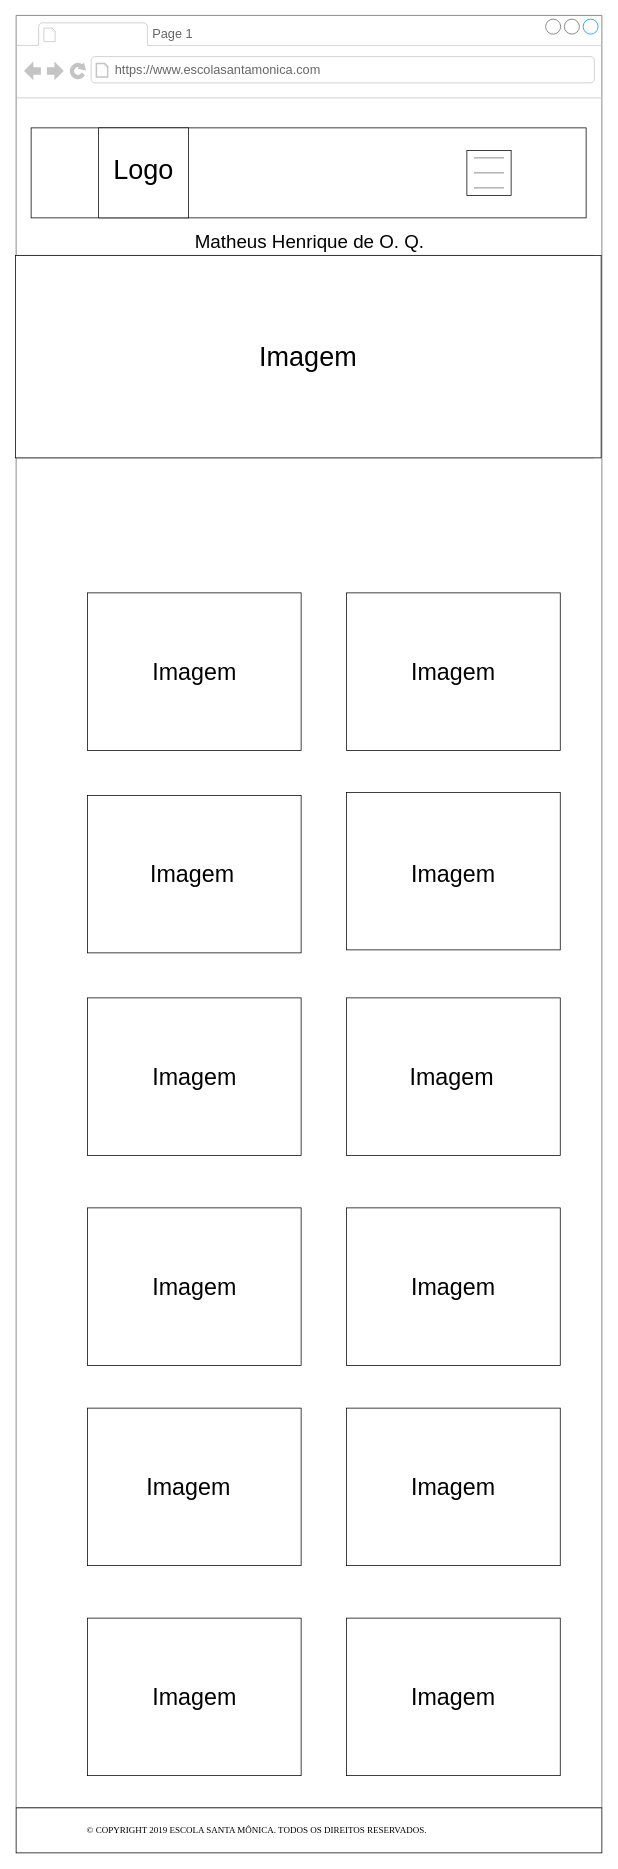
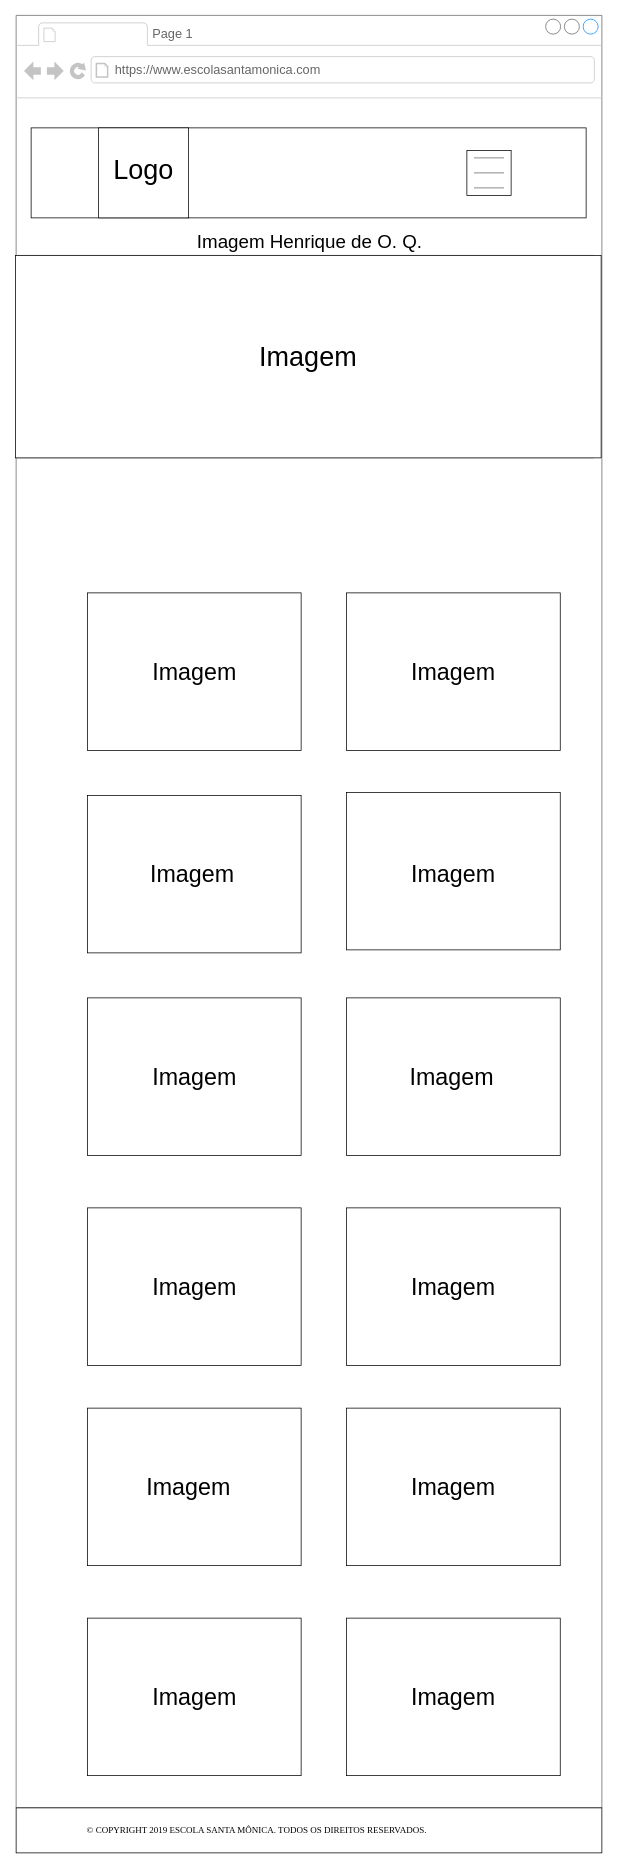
  <mxCell id="0" />
  <mxCell id="1" parent="0" />
  <mxCell id="2" value="" style="strokeWidth=1;shadow=0;dashed=0;align=center;html=1;shape=mxgraph.mockup.containers.browserWindow;rSize=0;strokeColor=#666666;mainText=,;recursiveResize=0;rounded=0;labelBackgroundColor=none;fontFamily=Verdana;fontSize=12;fontStyle=0" parent="1" vertex="1"><mxGeometry x="21" y="20" width="781" height="2390" as="geometry" /></mxCell>
  <mxCell id="3" value="Page 1" style="strokeWidth=1;shadow=0;dashed=0;align=center;html=1;shape=mxgraph.mockup.containers.anchor;fontSize=17;fontColor=#666666;align=left;" parent="2" vertex="1"><mxGeometry x="180" y="12" width="110" height="26" as="geometry" /></mxCell>
  <mxCell id="4" value="https://www.escolasantamonica.com" style="strokeWidth=1;shadow=0;dashed=0;align=center;html=1;shape=mxgraph.mockup.containers.anchor;rSize=0;fontSize=17;fontColor=#666666;align=left;" parent="2" vertex="1"><mxGeometry x="130" y="60" width="250" height="26" as="geometry" /></mxCell>
  <mxCell id="5" value="" style="verticalLabelPosition=bottom;shadow=0;dashed=0;align=center;html=1;verticalAlign=top;strokeWidth=1;shape=mxgraph.mockup.markup.line;strokeColor=#999999;rounded=0;labelBackgroundColor=none;fillColor=#ffffff;fontFamily=Verdana;fontSize=12;fontColor=#000000;" parent="2" vertex="1"><mxGeometry y="310" width="770" height="20" as="geometry" /></mxCell>
  <mxCell id="6" value="" style="verticalLabelPosition=bottom;shadow=0;dashed=0;align=center;html=1;verticalAlign=top;strokeWidth=1;shape=mxgraph.mockup.markup.line;strokeColor=#999999;rounded=0;labelBackgroundColor=none;fillColor=#ffffff;fontFamily=Verdana;fontSize=12;fontColor=#000000;" parent="2" vertex="1"><mxGeometry y="580" width="770" height="20" as="geometry" /></mxCell>
  <mxCell id="7" value="" style="rounded=0;whiteSpace=wrap;html=1;" parent="2" vertex="1"><mxGeometry x="20" y="150" width="740" height="120" as="geometry" /></mxCell>
  <mxCell id="8" value="&lt;font style=&quot;font-size: 36px&quot;&gt;Imagem&lt;/font&gt;" style="rounded=0;whiteSpace=wrap;html=1;" parent="2" vertex="1"><mxGeometry x="-1" y="320" width="781" height="270" as="geometry" /></mxCell>
  <mxCell id="9" value="" style="rounded=0;whiteSpace=wrap;html=1;" parent="2" vertex="1"><mxGeometry x="95" y="770" width="285" height="210" as="geometry" /></mxCell>
  <mxCell id="10" value="" style="rounded=0;whiteSpace=wrap;html=1;" parent="2" vertex="1"><mxGeometry x="601" y="180" width="59" height="60" as="geometry" /></mxCell>
  <mxCell id="11" value="" style="endArrow=none;html=1;fillColor=#f5f5f5;strokeColor=#666666;" parent="2" edge="1"><mxGeometry width="50" height="50" relative="1" as="geometry"><mxPoint x="610.5" y="190" as="sourcePoint" /><mxPoint x="650.5" y="190" as="targetPoint" /></mxGeometry></mxCell>
  <mxCell id="12" value="" style="endArrow=none;html=1;fillColor=#f5f5f5;strokeColor=#666666;" parent="2" edge="1"><mxGeometry width="50" height="50" relative="1" as="geometry"><mxPoint x="610.5" y="210" as="sourcePoint" /><mxPoint x="650.5" y="210" as="targetPoint" /></mxGeometry></mxCell>
  <mxCell id="13" value="" style="rounded=0;whiteSpace=wrap;html=1;" parent="2" vertex="1"><mxGeometry x="440.5" y="1036" width="285" height="210" as="geometry" /></mxCell>
  <mxCell id="14" value="" style="rounded=0;whiteSpace=wrap;html=1;" parent="2" vertex="1"><mxGeometry x="95" y="1310" width="285" height="210" as="geometry" /></mxCell>
  <mxCell id="15" value="" style="rounded=0;whiteSpace=wrap;html=1;" parent="2" vertex="1"><mxGeometry x="110" y="150" width="120" height="120" as="geometry" /></mxCell>
  <mxCell id="16" value="&lt;font style=&quot;font-size: 36px&quot;&gt;Logo&lt;/font&gt;" style="text;html=1;strokeColor=none;fillColor=none;align=center;verticalAlign=middle;whiteSpace=wrap;rounded=0;" parent="2" vertex="1"><mxGeometry x="147" y="190.5" width="46" height="29" as="geometry" /></mxCell>
  <mxCell id="17" value="" style="endArrow=none;html=1;fillColor=#f5f5f5;strokeColor=#666666;" parent="2" edge="1"><mxGeometry width="50" height="50" relative="1" as="geometry"><mxPoint x="610.5" y="230" as="sourcePoint" /><mxPoint x="650.5" y="230" as="targetPoint" /></mxGeometry></mxCell>
  <mxCell id="18" value="" style="rounded=0;whiteSpace=wrap;html=1;" parent="2" vertex="1"><mxGeometry x="440.5" y="770" width="285" height="210" as="geometry" /></mxCell>
  <mxCell id="19" value="" style="rounded=0;whiteSpace=wrap;html=1;" parent="2" vertex="1"><mxGeometry x="95" y="1040" width="285" height="210" as="geometry" /></mxCell>
  <mxCell id="20" value="" style="rounded=0;whiteSpace=wrap;html=1;" parent="2" vertex="1"><mxGeometry x="440.5" y="1310" width="285" height="210" as="geometry" /></mxCell>
  <mxCell id="21" value="" style="rounded=0;whiteSpace=wrap;html=1;" parent="2" vertex="1"><mxGeometry x="95" y="1590" width="285" height="210" as="geometry" /></mxCell>
  <mxCell id="22" value="" style="rounded=0;whiteSpace=wrap;html=1;" parent="2" vertex="1"><mxGeometry x="440.5" y="1590" width="285" height="210" as="geometry" /></mxCell>
  <mxCell id="23" value="" style="rounded=0;whiteSpace=wrap;html=1;" parent="2" vertex="1"><mxGeometry x="95" y="1857" width="285" height="210" as="geometry" /></mxCell>
  <mxCell id="24" value="" style="rounded=0;whiteSpace=wrap;html=1;" parent="2" vertex="1"><mxGeometry x="440.5" y="1857" width="285" height="210" as="geometry" /></mxCell>
  <mxCell id="25" value="" style="rounded=0;whiteSpace=wrap;html=1;" parent="2" vertex="1"><mxGeometry x="95" y="2137" width="285" height="210" as="geometry" /></mxCell>
  <mxCell id="26" value="" style="rounded=0;whiteSpace=wrap;html=1;" parent="2" vertex="1"><mxGeometry x="440.5" y="2137" width="285" height="210" as="geometry" /></mxCell>
  <mxCell id="27" value="&lt;font style=&quot;font-size: 31px&quot;&gt;Imagem&lt;/font&gt;" style="text;html=1;strokeColor=none;fillColor=none;align=center;verticalAlign=middle;whiteSpace=wrap;rounded=0;" parent="2" vertex="1"><mxGeometry x="218" y="865" width="40" height="20" as="geometry" /></mxCell>
  <mxCell id="28" value="&lt;font style=&quot;font-size: 31px&quot;&gt;Imagem&lt;/font&gt;" style="text;html=1;strokeColor=none;fillColor=none;align=center;verticalAlign=middle;whiteSpace=wrap;rounded=0;" parent="2" vertex="1"><mxGeometry x="563" y="865" width="40" height="20" as="geometry" /></mxCell>
  <mxCell id="29" value="&lt;font style=&quot;font-size: 31px&quot;&gt;Imagem&lt;/font&gt;" style="text;html=1;strokeColor=none;fillColor=none;align=center;verticalAlign=middle;whiteSpace=wrap;rounded=0;" parent="2" vertex="1"><mxGeometry x="215" y="1135" width="40" height="20" as="geometry" /></mxCell>
  <mxCell id="30" value="&lt;font style=&quot;font-size: 31px&quot;&gt;Imagem&lt;/font&gt;" style="text;html=1;strokeColor=none;fillColor=none;align=center;verticalAlign=middle;whiteSpace=wrap;rounded=0;" parent="2" vertex="1"><mxGeometry x="563" y="1135" width="40" height="20" as="geometry" /></mxCell>
  <mxCell id="31" value="&lt;font style=&quot;font-size: 31px&quot;&gt;Imagem&lt;/font&gt;" style="text;html=1;strokeColor=none;fillColor=none;align=center;verticalAlign=middle;whiteSpace=wrap;rounded=0;" parent="2" vertex="1"><mxGeometry x="218" y="1405" width="40" height="20" as="geometry" /></mxCell>
  <mxCell id="32" value="&lt;font style=&quot;font-size: 31px&quot;&gt;Imagem&lt;/font&gt;" style="text;html=1;strokeColor=none;fillColor=none;align=center;verticalAlign=middle;whiteSpace=wrap;rounded=0;" parent="2" vertex="1"><mxGeometry x="561" y="1405" width="40" height="20" as="geometry" /></mxCell>
  <mxCell id="33" value="&lt;font style=&quot;font-size: 31px&quot;&gt;Imagem&lt;/font&gt;" style="text;html=1;strokeColor=none;fillColor=none;align=center;verticalAlign=middle;whiteSpace=wrap;rounded=0;" parent="2" vertex="1"><mxGeometry x="218" y="1685" width="40" height="20" as="geometry" /></mxCell>
  <mxCell id="34" value="&lt;font style=&quot;font-size: 31px&quot;&gt;Imagem&lt;/font&gt;" style="text;html=1;strokeColor=none;fillColor=none;align=center;verticalAlign=middle;whiteSpace=wrap;rounded=0;" parent="2" vertex="1"><mxGeometry x="563" y="1685" width="40" height="20" as="geometry" /></mxCell>
  <mxCell id="35" value="&lt;font style=&quot;font-size: 31px&quot;&gt;Imagem&lt;/font&gt;" style="text;html=1;strokeColor=none;fillColor=none;align=center;verticalAlign=middle;whiteSpace=wrap;rounded=0;" parent="2" vertex="1"><mxGeometry x="210" y="1952" width="40" height="20" as="geometry" /></mxCell>
  <mxCell id="36" value="&lt;font style=&quot;font-size: 31px&quot;&gt;Imagem&lt;/font&gt;" style="text;html=1;strokeColor=none;fillColor=none;align=center;verticalAlign=middle;whiteSpace=wrap;rounded=0;" parent="2" vertex="1"><mxGeometry x="563" y="1952" width="40" height="20" as="geometry" /></mxCell>
  <mxCell id="37" value="&lt;font style=&quot;font-size: 31px&quot;&gt;Imagem&lt;/font&gt;" style="text;html=1;strokeColor=none;fillColor=none;align=center;verticalAlign=middle;whiteSpace=wrap;rounded=0;" parent="2" vertex="1"><mxGeometry x="218" y="2232" width="40" height="20" as="geometry" /></mxCell>
  <mxCell id="38" value="&lt;font style=&quot;font-size: 31px&quot;&gt;Imagem&lt;/font&gt;" style="text;html=1;strokeColor=none;fillColor=none;align=center;verticalAlign=middle;whiteSpace=wrap;rounded=0;" parent="2" vertex="1"><mxGeometry x="563" y="2232" width="40" height="20" as="geometry" /></mxCell>
- <mxCell id="39" value="&lt;font style=&quot;font-size: 25px&quot;&gt;Matheus Henrique de O. Q.&lt;/font&gt;" style="text;html=1;align=center;" vertex="1" parent="2"><mxGeometry x="235" y="280" width="311" height="30" as="geometry" /></mxCell>
+ <mxCell id="39" value="&lt;font style=&quot;font-size: 25px&quot;&gt;Imagem Henrique de O. Q.&lt;/font&gt;" style="text;html=1;align=center;" vertex="1" parent="2"><mxGeometry x="235" y="280" width="311" height="30" as="geometry" /></mxCell>
  <mxCell id="40" value="" style="rounded=0;whiteSpace=wrap;html=1;" parent="1" vertex="1"><mxGeometry x="21" y="2410" width="781" height="60" as="geometry" /></mxCell>
  <mxCell id="41" value="&lt;span style=&quot;font-family: &amp;#34;londrina solid&amp;#34; , cursive ; text-transform: uppercase ; background-color: rgb(255 , 255 , 255)&quot;&gt;© COPYRIGHT 2019 ESCOLA SANTA MÔNICA. TODOS OS DIREITOS RESERVADOS.&lt;/span&gt;" style="text;html=1;strokeColor=none;fillColor=none;align=center;verticalAlign=middle;whiteSpace=wrap;rounded=0;" parent="1" vertex="1"><mxGeometry x="92" y="2430" width="500" height="20" as="geometry" /></mxCell>
